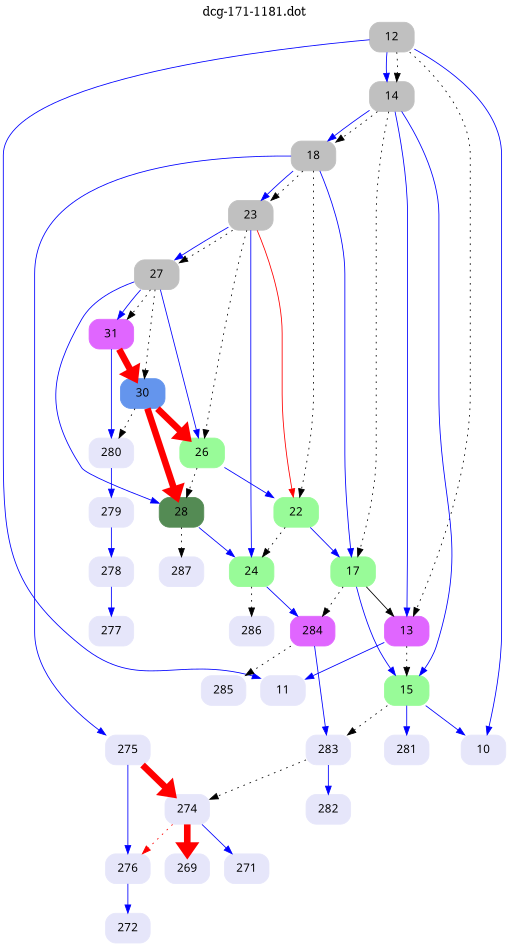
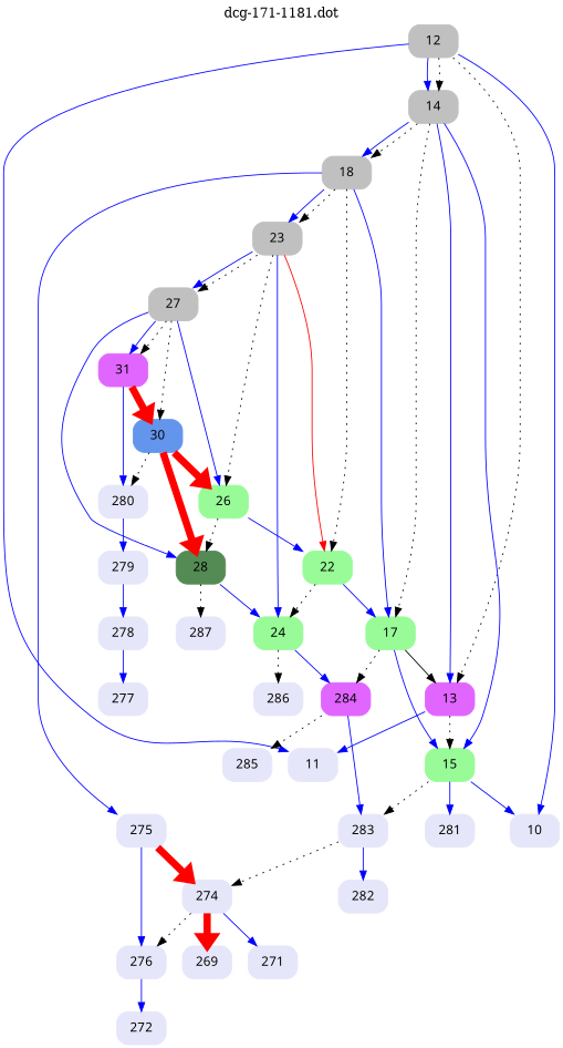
  digraph {
    label="dcg-171-1181.dot"
    labelloc=t
    node [color=lavender fontname="sans-serif" shape=box style="rounded,filled"]
    edge [color=blue penwidth=1]
    n1 [color=grey label=12]
    n2 [label=11]
    n3 [label=10]
    n4 [color=grey label=14]
    n5 [color=mediumorchid1 label=13]
    n6 [color=palegreen label=15]
    n7 [color=grey label=18]
    n8 [color=palegreen label=17]
    n9 [label=283]
    n10 [label=281]
    n11 [label=275]
    n12 [color=grey label=23]
    n13 [color=palegreen label=22]
    n14 [color=mediumorchid1 label=284]
    n15 [label=274]
    n16 [label=282]
    n17 [label=276]
    n18 [color=palegreen label=24]
    n19 [color=grey label=27]
    n20 [color=palegreen label=26]
    n21 [label=285]
    n22 [label=269]
    n23 [label=271]
    n24 [label=272]
    n25 [label=286]
    n26 [color=palegreen4 label=28]
    n27 [color=mediumorchid1 label=31]
    n28 [color=cornflowerblue label=30]
    n29 [label=287]
    n30 [label=280]
    n31 [label=279]
    n32 [label=278]
    n33 [label=277]
    n1 -> n2
    n1 -> n3
    n1 -> n4
    n1 -> n4 [style=dotted color="" penwidth=""]
    n1 -> n5 [style=dotted color="" penwidth=""]
    n4 -> n5
    n4 -> n6
    n4 -> n7
    n4 -> n7 [style=dotted color="" penwidth=""]
    n4 -> n8 [style=dotted color="" penwidth=""]
    n5 -> n2
    n5 -> n6 [style=dotted color="" penwidth=""]
    n6 -> n3
    n6 -> n9 [style=dotted color="" penwidth=""]
    n6 -> n10
    n7 -> n8
    n7 -> n11
    n7 -> n12
    n7 -> n12 [style=dotted color="" penwidth=""]
    n7 -> n13 [style=dotted color="" penwidth=""]
    n8 -> n5 [color=black]
    n8 -> n6
    n8 -> n14 [style=dotted color="" penwidth=""]
    n9 -> n15 [style=dotted color="" penwidth=""]
    n9 -> n16
    n11 -> n15 [color=red penwidth=8]
    n11 -> n17
    n12 -> n13 [color=red]
    n12 -> n18
    n12 -> n19
    n12 -> n19 [style=dotted color="" penwidth=""]
    n12 -> n20 [style=dotted color="" penwidth=""]
    n13 -> n8
    n13 -> n18 [style=dotted color="" penwidth=""]
    n14 -> n9
    n14 -> n21 [style=dotted color="" penwidth=""]
-   n15 -> n17 [style=dotted color=red penwidth=""]
+   n15 -> n17 [style=dotted color="" penwidth=""]
    n15 -> n22 [color=red penwidth=8]
    n15 -> n23
    n17 -> n24
    n18 -> n14
    n18 -> n25 [style=dotted color="" penwidth=""]
    n19 -> n20
    n19 -> n26
    n19 -> n27
    n19 -> n27 [style=dotted color="" penwidth=""]
    n19 -> n28 [style=dotted color="" penwidth=""]
    n20 -> n13
    n20 -> n26 [style=dotted color="" penwidth=""]
    n26 -> n18
    n26 -> n29 [style=dotted color="" penwidth=""]
    n27 -> n28 [color=red penwidth=8]
    n27 -> n30
    n28 -> n20 [color=red penwidth=8]
    n28 -> n26 [color=red penwidth=8]
    n28 -> n30 [style=dotted color="" penwidth=""]
    n30 -> n31
    n31 -> n32
    n32 -> n33
  }
